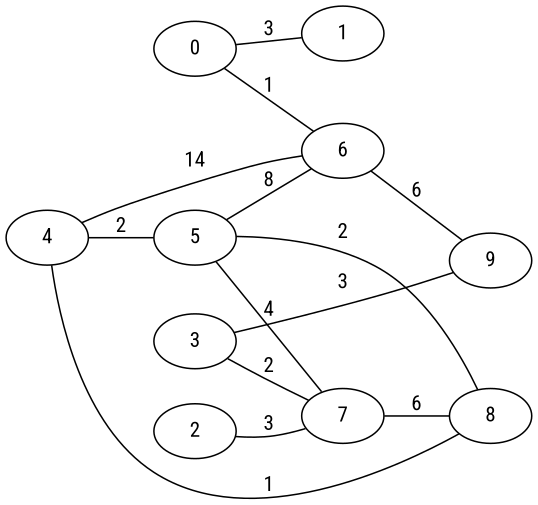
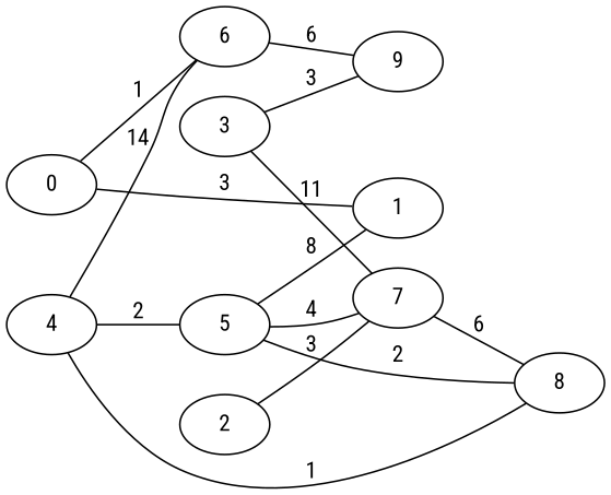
  graph {
    fontname="Roboto Condensed"
    rankdir=LR
    node [fontname="Roboto Condensed"]
    edge [fontname="Roboto Condensed"]
    0
    1
    6
    9
    3
    7
    8
    2
    4
    5
    0 -- 1 [label=3]
    0 -- 6 [label=1]
    6 -- 9 [label=6]
    3 -- 9 [label=3]
-   3 -- 7 [label=2]
+   3 -- 7 [label=11]
    7 -- 8 [label=6]
    2 -- 7 [label=3]
    4 -- 6 [label=14]
    4 -- 8 [label=1]
    4 -- 5 [label=2]
-   5 -- 6 [label=8]
+   5 -- 1 [label=8]
    5 -- 7 [label=4]
    5 -- 8 [label=2]
  }
